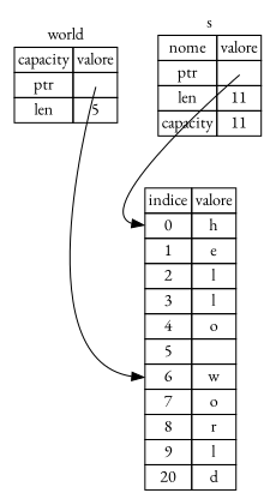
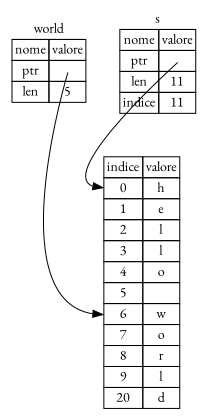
  digraph {
    fontname="EB Garamond"
    rankdir=TB
    node [fontname="EB Garamond" shape=plaintext]
    edge [fontname="EB Garamond" tailclip=false]
-   n1 [label=<<TABLE BORDER="0" CELLBORDER="1" CELLSPACING="0">         <TR><TD COLSPAN="2" SIDES="B">world</TD></TR>         <TR><TD>capacity</TD><TD>valore</TD></TR>         <TR><TD>ptr</TD><TD PORT="pointer2"></TD></TR>         <TR><TD>len</TD><TD>5</TD></TR>     </TABLE>>]
+   n1 [label=<<TABLE BORDER="0" CELLBORDER="1" CELLSPACING="0">         <TR><TD COLSPAN="2" SIDES="B">world</TD></TR>         <TR><TD>nome</TD><TD>valore</TD></TR>         <TR><TD>ptr</TD><TD PORT="pointer2"></TD></TR>         <TR><TD>len</TD><TD>5</TD></TR>     </TABLE>>]
    n2 [label=<<TABLE BORDER="0" CELLBORDER="1" CELLSPACING="0">         <TR><TD>indice</TD><TD>valore</TD></TR>         <TR><TD PORT="pointee">0</TD><TD>h</TD></TR>         <TR><TD>1</TD><TD>e</TD></TR>         <TR><TD>2</TD><TD>l</TD></TR>         <TR><TD>3</TD><TD>l</TD></TR>         <TR><TD>4</TD><TD>o</TD></TR>         <TR><TD>5</TD><TD> </TD></TR>         <TR><TD PORT="pointee2">6</TD><TD>w</TD></TR>         <TR><TD>7</TD><TD>o</TD></TR>         <TR><TD>8</TD><TD>r</TD></TR>         <TR><TD>9</TD><TD>l</TD></TR>         <TR><TD>20</TD><TD>d</TD></TR>     </TABLE>>]
-   n3 [label=<<TABLE BORDER="0" CELLBORDER="1" CELLSPACING="0">         <TR><TD COLSPAN="2" SIDES="B">s</TD></TR>         <TR><TD>nome</TD><TD>valore</TD></TR>         <TR><TD>ptr</TD><TD PORT="pointer"></TD></TR>         <TR><TD>len</TD><TD>11</TD></TR>         <TR><TD>capacity</TD><TD>11</TD></TR>     </TABLE>>]
+   n3 [label=<<TABLE BORDER="0" CELLBORDER="1" CELLSPACING="0">         <TR><TD COLSPAN="2" SIDES="B">s</TD></TR>         <TR><TD>nome</TD><TD>valore</TD></TR>         <TR><TD>ptr</TD><TD PORT="pointer"></TD></TR>         <TR><TD>len</TD><TD>11</TD></TR>         <TR><TD>indice</TD><TD>11</TD></TR>     </TABLE>>]
    n1 -> n2 [headport=pointee2 tailport="pointer2:c"]
    n3 -> n2 [headport=pointee tailport="pointer:c"]
  }
